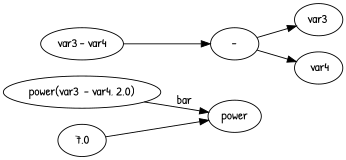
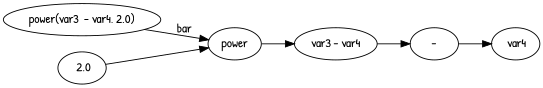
  digraph {
    fontname="Patrick Hand"
    rankdir=LR
    node [fontname="Patrick Hand"]
    edge [fontname="Patrick Hand"]
    n1 [label="power(var3  - var4, 2.0)"]
    n2 [label=power]
    n3 [label="var3 - var4"]
    n4 [label="-"]
-   n5 [label=7.0]
-   n6 [label="var3 "]
+   n5 [label=" 2.0"]
    n7 [label=" var4"]
    n1 -> n2 [label=bar]
+   n2 -> n3
    n3 -> n4
-   n4 -> n6
    n4 -> n7
    n5 -> n2
  }
